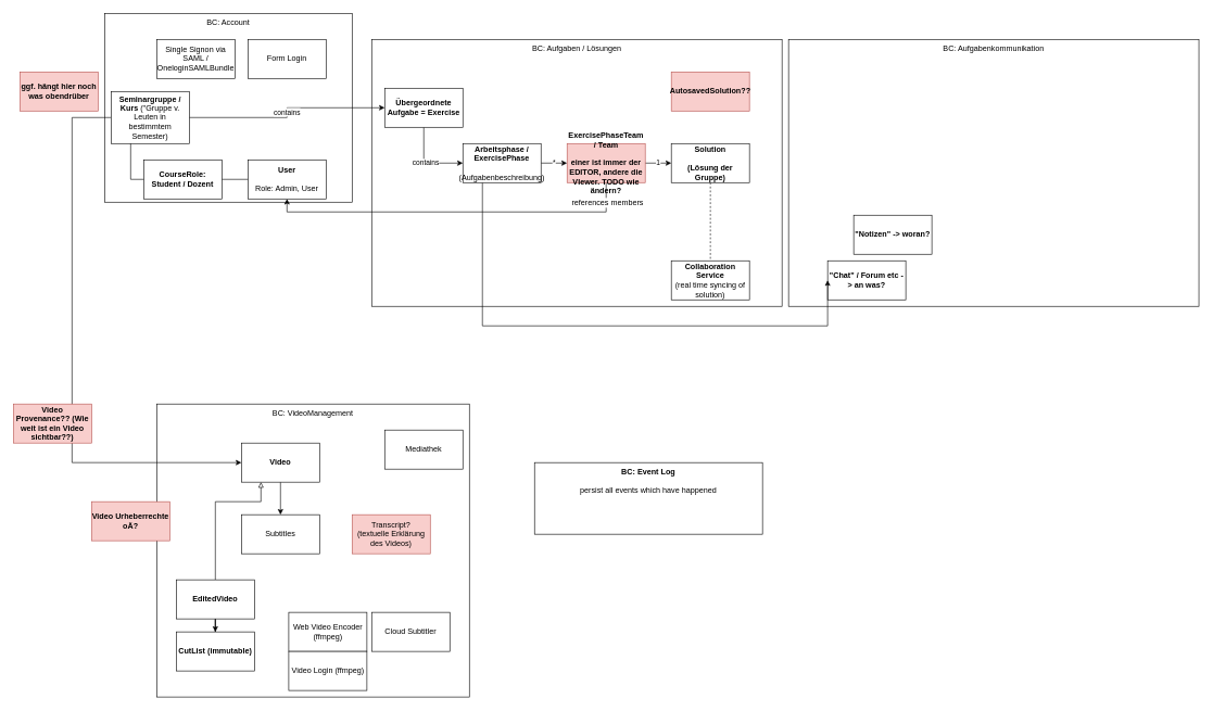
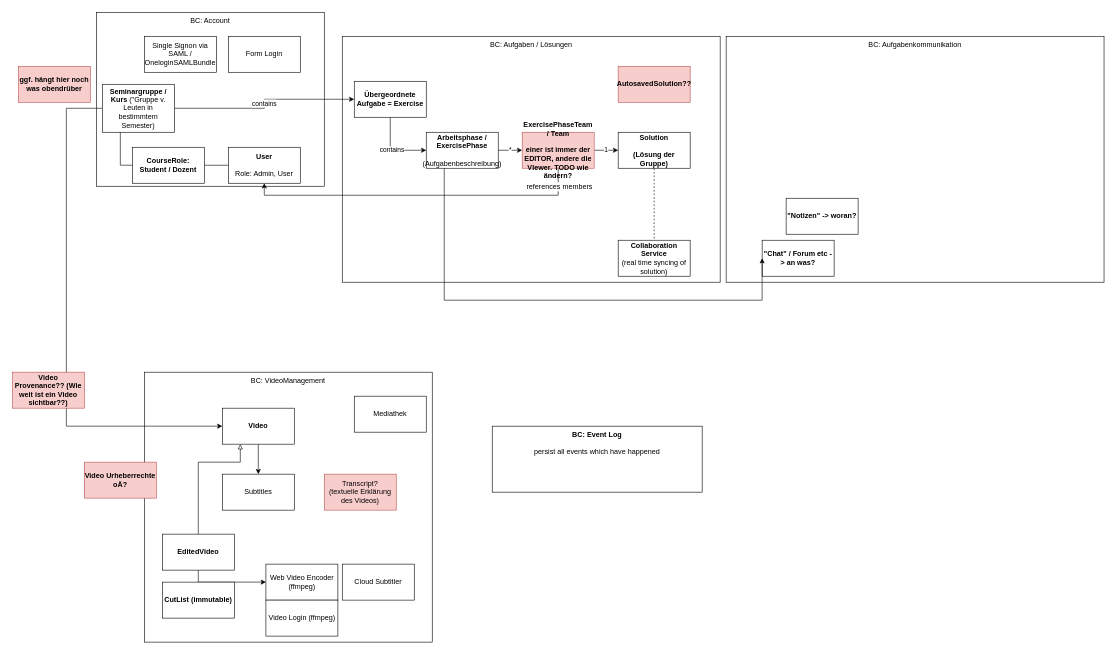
  <mxCell id="0" />
  <mxCell id="1" parent="0" />
  <mxCell id="2" value="BC: Aufgabenkommunikation" style="rounded=0;whiteSpace=wrap;html=1;verticalAlign=top;" parent="1" vertex="1"><mxGeometry x="1210" y="60" width="630" height="410" as="geometry" /></mxCell>
  <mxCell id="3" value="BC: Aufgaben / Lösungen" style="rounded=0;whiteSpace=wrap;html=1;verticalAlign=top;" parent="1" vertex="1"><mxGeometry x="570" y="60" width="630" height="410" as="geometry" /></mxCell>
  <mxCell id="4" value="BC: VideoManagement" style="rounded=0;whiteSpace=wrap;html=1;verticalAlign=top;" parent="1" vertex="1"><mxGeometry x="240" y="620" width="480" height="450" as="geometry" /></mxCell>
  <mxCell id="5" value="BC: Account" style="rounded=0;whiteSpace=wrap;html=1;verticalAlign=top;" parent="1" vertex="1"><mxGeometry x="160" y="20" width="380" height="290" as="geometry" /></mxCell>
  <mxCell id="6" value="contains" style="edgeStyle=orthogonalEdgeStyle;rounded=0;orthogonalLoop=1;jettySize=auto;html=1;entryX=0;entryY=0.5;entryDx=0;entryDy=0;endArrow=classic;endFill=1;" parent="1" source="7" target="26" edge="1"><mxGeometry relative="1" as="geometry" /></mxCell>
  <mxCell id="7" value="Übergeordnete Aufgabe = Exercise" style="rounded=0;whiteSpace=wrap;html=1;fontStyle=1" parent="1" vertex="1"><mxGeometry x="590" y="135" width="120" height="60" as="geometry" /></mxCell>
  <mxCell id="8" value="User&lt;br&gt;&lt;br&gt;&lt;span style=&quot;font-weight: normal&quot;&gt;Role: Admin, User&lt;/span&gt;" style="rounded=0;whiteSpace=wrap;html=1;fontStyle=1" parent="1" vertex="1"><mxGeometry x="380" y="245" width="120" height="60" as="geometry" /></mxCell>
  <mxCell id="9" style="edgeStyle=orthogonalEdgeStyle;rounded=0;orthogonalLoop=1;jettySize=auto;html=1;exitX=1;exitY=0.5;exitDx=0;exitDy=0;entryX=0;entryY=0.5;entryDx=0;entryDy=0;endArrow=none;endFill=0;" parent="1" source="22" target="8" edge="1"><mxGeometry relative="1" as="geometry" /></mxCell>
  <mxCell id="10" value="contains" style="edgeStyle=orthogonalEdgeStyle;rounded=0;orthogonalLoop=1;jettySize=auto;html=1;endArrow=classic;endFill=1;" parent="1" source="12" target="7" edge="1"><mxGeometry relative="1" as="geometry" /></mxCell>
  <mxCell id="11" style="edgeStyle=orthogonalEdgeStyle;rounded=0;orthogonalLoop=1;jettySize=auto;html=1;exitX=0;exitY=0.5;exitDx=0;exitDy=0;endArrow=classic;endFill=1;entryX=0;entryY=0.5;entryDx=0;entryDy=0;" parent="1" source="12" target="15" edge="1"><mxGeometry relative="1" as="geometry"><Array as="points"><mxPoint x="110" y="180" /><mxPoint x="110" y="710" /></Array></mxGeometry></mxCell>
  <mxCell id="12" value="&lt;b&gt;Seminargruppe / Kurs&lt;/b&gt; (&quot;Gruppe v. Leuten in bestimmtem Semester)" style="rounded=0;whiteSpace=wrap;html=1;" parent="1" vertex="1"><mxGeometry x="170" y="140" width="120" height="80" as="geometry" /></mxCell>
  <mxCell id="13" value="Single Signon via SAML / OneloginSAMLBundle" style="rounded=0;whiteSpace=wrap;html=1;" parent="1" vertex="1"><mxGeometry x="240" y="60" width="120" height="60" as="geometry" /></mxCell>
  <mxCell id="14" style="edgeStyle=orthogonalEdgeStyle;rounded=0;orthogonalLoop=1;jettySize=auto;html=1;endArrow=classic;endFill=1;" parent="1" source="15" target="16" edge="1"><mxGeometry relative="1" as="geometry" /></mxCell>
  <mxCell id="15" value="Video" style="rounded=0;whiteSpace=wrap;html=1;fontStyle=1" parent="1" vertex="1"><mxGeometry x="370" y="680" width="120" height="60" as="geometry" /></mxCell>
  <mxCell id="16" value="Subtitles" style="rounded=0;whiteSpace=wrap;html=1;" parent="1" vertex="1"><mxGeometry x="370" y="790" width="120" height="60" as="geometry" /></mxCell>
  <mxCell id="17" value="&quot;Notizen&quot; -&amp;gt; woran?" style="rounded=0;whiteSpace=wrap;html=1;fontStyle=1" parent="1" vertex="1"><mxGeometry x="1310" y="330" width="120" height="60" as="geometry" /></mxCell>
  <mxCell id="18" style="edgeStyle=orthogonalEdgeStyle;rounded=0;orthogonalLoop=1;jettySize=auto;html=1;endArrow=none;endFill=0;dashed=1;" parent="1" source="19" target="33" edge="1"><mxGeometry relative="1" as="geometry" /></mxCell>
  <mxCell id="19" value="Solution&lt;br&gt;&lt;br&gt;(Lösung der Gruppe)" style="rounded=0;whiteSpace=wrap;html=1;fontStyle=1" parent="1" vertex="1"><mxGeometry x="1030" y="220" width="120" height="60" as="geometry" /></mxCell>
  <mxCell id="20" value="&quot;Chat&quot; / Forum etc -&amp;gt; an was?" style="rounded=0;whiteSpace=wrap;html=1;fontStyle=1" parent="1" vertex="1"><mxGeometry x="1270" y="400" width="120" height="60" as="geometry" /></mxCell>
  <mxCell id="21" value="Form Login" style="rounded=0;whiteSpace=wrap;html=1;" parent="1" vertex="1"><mxGeometry x="380" y="60" width="120" height="60" as="geometry" /></mxCell>
  <mxCell id="22" value="CourseRole: Student / Dozent" style="rounded=0;whiteSpace=wrap;html=1;fontStyle=1" parent="1" vertex="1"><mxGeometry x="220" y="245" width="120" height="60" as="geometry" /></mxCell>
  <mxCell id="23" style="edgeStyle=orthogonalEdgeStyle;rounded=0;orthogonalLoop=1;jettySize=auto;html=1;exitX=0.25;exitY=1;exitDx=0;exitDy=0;entryX=0;entryY=0.5;entryDx=0;entryDy=0;endArrow=none;endFill=0;" parent="1" source="12" target="22" edge="1"><mxGeometry relative="1" as="geometry"><mxPoint x="200" y="220" as="sourcePoint" /><mxPoint x="330" y="275" as="targetPoint" /></mxGeometry></mxCell>
  <mxCell id="24" value="*" style="edgeStyle=orthogonalEdgeStyle;rounded=0;orthogonalLoop=1;jettySize=auto;html=1;exitX=1;exitY=0.5;exitDx=0;exitDy=0;endArrow=classic;endFill=1;" parent="1" source="26" target="30" edge="1"><mxGeometry relative="1" as="geometry" /></mxCell>
  <mxCell id="25" style="edgeStyle=orthogonalEdgeStyle;rounded=0;orthogonalLoop=1;jettySize=auto;html=1;exitX=0.25;exitY=1;exitDx=0;exitDy=0;entryX=0;entryY=0.5;entryDx=0;entryDy=0;" edge="1" parent="1" source="26" target="20"><mxGeometry relative="1" as="geometry"><Array as="points"><mxPoint x="740" y="500" /><mxPoint x="1270" y="500" /></Array></mxGeometry></mxCell>
  <mxCell id="26" value="Arbeitsphase /&lt;br&gt;ExercisePhase&lt;br&gt;&lt;br&gt;&lt;span style=&quot;font-weight: normal&quot;&gt;(Aufgabenbeschreibung)&lt;/span&gt;" style="rounded=0;whiteSpace=wrap;html=1;fontStyle=1" parent="1" vertex="1"><mxGeometry x="710" y="220" width="120" height="60" as="geometry" /></mxCell>
  <mxCell id="27" value="1" style="edgeStyle=orthogonalEdgeStyle;rounded=0;orthogonalLoop=1;jettySize=auto;html=1;exitX=1;exitY=0.5;exitDx=0;exitDy=0;endArrow=classic;endFill=1;" parent="1" source="30" target="19" edge="1"><mxGeometry relative="1" as="geometry" /></mxCell>
  <mxCell id="28" style="edgeStyle=orthogonalEdgeStyle;rounded=0;orthogonalLoop=1;jettySize=auto;html=1;entryX=0.5;entryY=1;entryDx=0;entryDy=0;endArrow=classic;endFill=1;" parent="1" source="30" target="8" edge="1"><mxGeometry relative="1" as="geometry"><Array as="points"><mxPoint x="930" y="325" /><mxPoint x="440" y="325" /></Array></mxGeometry></mxCell>
  <mxCell id="29" value="references members" style="text;html=1;align=center;verticalAlign=middle;resizable=0;points=[];;labelBackgroundColor=#ffffff;" parent="28" vertex="1" connectable="0"><mxGeometry x="-0.892" y="1" relative="1" as="geometry"><mxPoint as="offset" /></mxGeometry></mxCell>
  <mxCell id="30" value="ExercisePhaseTeam / Team&lt;br&gt;&lt;br&gt;einer ist immer der EDITOR, andere die VIewer. TODO wie ändern?" style="rounded=0;whiteSpace=wrap;html=1;fontStyle=1;fillColor=#f8cecc;strokeColor=#b85450;" parent="1" vertex="1"><mxGeometry x="870" y="220" width="120" height="60" as="geometry" /></mxCell>
  <mxCell id="31" value="Video Provenance?? (Wie weit ist ein Video sichtbar??)" style="rounded=0;whiteSpace=wrap;html=1;fontStyle=1;fillColor=#f8cecc;strokeColor=#b85450;" parent="1" vertex="1"><mxGeometry x="20" y="620" width="120" height="60" as="geometry" /></mxCell>
  <mxCell id="32" value="AutosavedSolution??" style="rounded=0;whiteSpace=wrap;html=1;fontStyle=1;fillColor=#f8cecc;strokeColor=#b85450;" parent="1" vertex="1"><mxGeometry x="1030" y="110" width="120" height="60" as="geometry" /></mxCell>
  <mxCell id="33" value="Collaboration Service&lt;br&gt;&lt;span style=&quot;font-weight: normal&quot;&gt;(real time syncing of solution)&lt;/span&gt;" style="rounded=0;whiteSpace=wrap;html=1;fontStyle=1" parent="1" vertex="1"><mxGeometry x="1030" y="400" width="120" height="60" as="geometry" /></mxCell>
  <mxCell id="34" value="&lt;b&gt;BC: Event Log&lt;/b&gt;&lt;br&gt;&lt;br&gt;persist all events which have happened" style="rounded=0;whiteSpace=wrap;html=1;verticalAlign=top;" parent="1" vertex="1"><mxGeometry x="820" y="710" width="350" height="110" as="geometry" /></mxCell>
  <mxCell id="35" value="Cloud Subtitler" style="rounded=0;whiteSpace=wrap;html=1;" parent="1" vertex="1"><mxGeometry x="570" y="940" width="120" height="60" as="geometry" /></mxCell>
  <mxCell id="36" value="Transcript?&lt;br&gt;(textuelle Erklärung des Videos)" style="rounded=0;whiteSpace=wrap;html=1;fillColor=#f8cecc;strokeColor=#b85450;" parent="1" vertex="1"><mxGeometry x="540" y="790" width="120" height="60" as="geometry" /></mxCell>
  <mxCell id="37" style="edgeStyle=orthogonalEdgeStyle;rounded=0;orthogonalLoop=1;jettySize=auto;html=1;exitX=0.5;exitY=0;exitDx=0;exitDy=0;entryX=0.25;entryY=1;entryDx=0;entryDy=0;endArrow=block;endFill=0;" parent="1" source="39" target="15" edge="1"><mxGeometry relative="1" as="geometry"><Array as="points"><mxPoint x="330" y="770" /><mxPoint x="400" y="770" /></Array></mxGeometry></mxCell>
- <mxCell id="38" style="edgeStyle=orthogonalEdgeStyle;rounded=0;orthogonalLoop=1;jettySize=auto;html=1;exitX=0.5;exitY=1;exitDx=0;exitDy=0;endArrow=classic;endFill=1;" parent="1" source="39" target="42" edge="1"><mxGeometry relative="1" as="geometry" /></mxCell>
+ <mxCell id="38" style="edgeStyle=orthogonalEdgeStyle;rounded=0;orthogonalLoop=1;jettySize=auto;html=1;exitX=0.5;exitY=1;exitDx=0;exitDy=0;endArrow=classic;endFill=1;" parent="1" source="39" target="40" edge="1"><mxGeometry relative="1" as="geometry" /></mxCell>
  <mxCell id="39" value="EditedVideo" style="rounded=0;whiteSpace=wrap;html=1;fontStyle=1" parent="1" vertex="1"><mxGeometry x="270" y="890" width="120" height="60" as="geometry" /></mxCell>
  <mxCell id="40" value="Web Video Encoder (ffmpeg)" style="rounded=0;whiteSpace=wrap;html=1;" parent="1" vertex="1"><mxGeometry x="442.71" y="940" width="120" height="60" as="geometry" /></mxCell>
  <mxCell id="41" value="Video Login (ffmpeg)" style="rounded=0;whiteSpace=wrap;html=1;" parent="1" vertex="1"><mxGeometry x="442.71" y="1000" width="120" height="60" as="geometry" /></mxCell>
  <mxCell id="42" value="CutList (immutable)" style="rounded=0;whiteSpace=wrap;html=1;fontStyle=1" parent="1" vertex="1"><mxGeometry x="270" y="970" width="120" height="60" as="geometry" /></mxCell>
  <mxCell id="43" value="Mediathek" style="rounded=0;whiteSpace=wrap;html=1;fontStyle=0" vertex="1" parent="1"><mxGeometry x="590" y="660" width="120" height="60" as="geometry" /></mxCell>
  <mxCell id="44" value="ggf. hängt hier noch was obendrüber" style="rounded=0;whiteSpace=wrap;html=1;fontStyle=1;fillColor=#f8cecc;strokeColor=#b85450;" vertex="1" parent="1"><mxGeometry x="30" y="110" width="120" height="60" as="geometry" /></mxCell>
  <mxCell id="45" value="Video Urheberrechte oÄ?" style="rounded=0;whiteSpace=wrap;html=1;fontStyle=1;fillColor=#f8cecc;strokeColor=#b85450;" vertex="1" parent="1"><mxGeometry x="140" y="770" width="120" height="60" as="geometry" /></mxCell>
